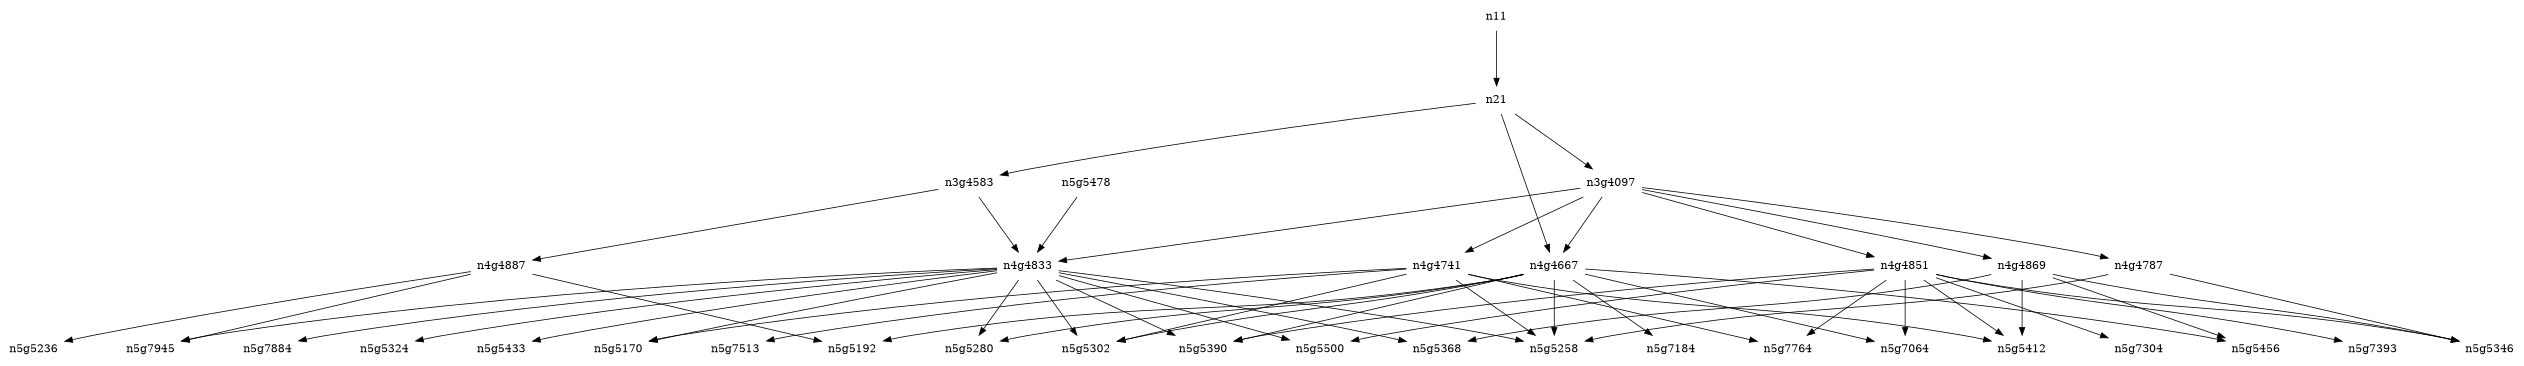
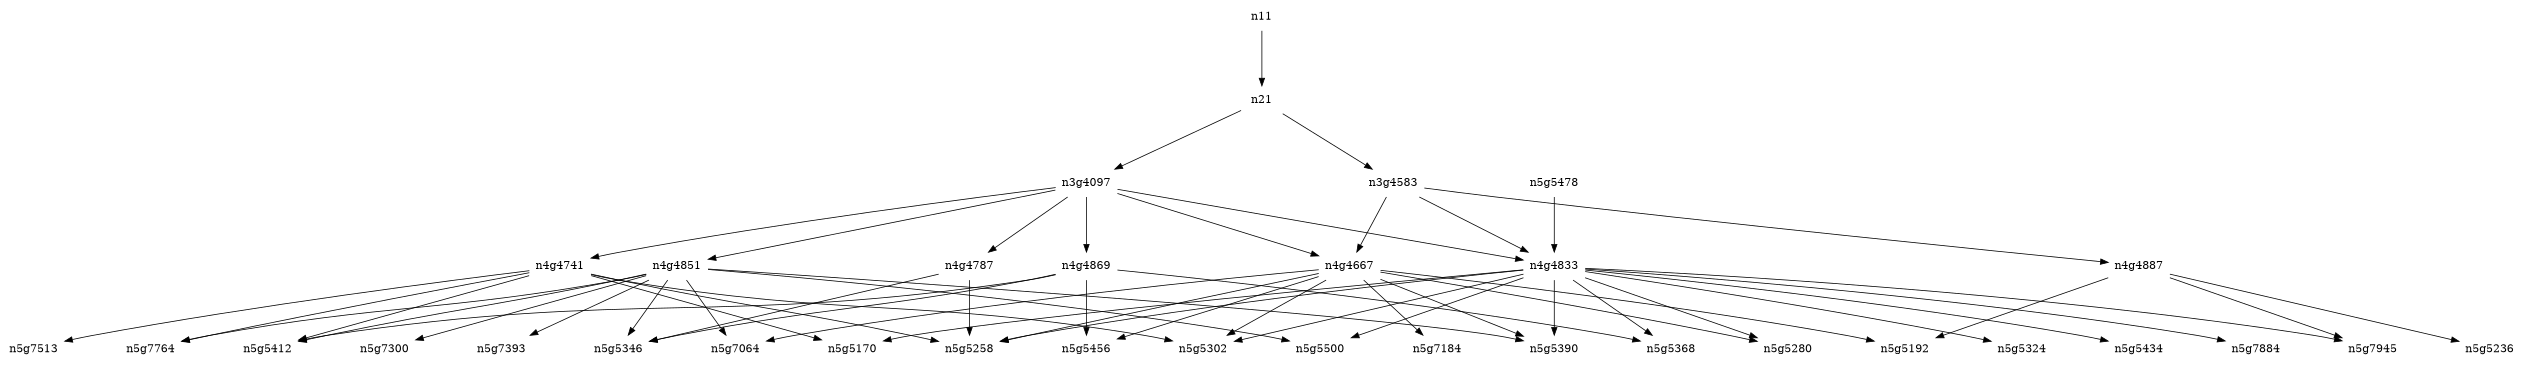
  strict digraph {
    nodesep=1
    ranksep=1
    node [shape=none]
    n11
    n21
    n3g4583
    n3g4597 [label=n3g4097]
    n4g4667
    n4g4833
    n4g4887
    n4g4741
    n4g4787
    n4g4851
    n4g4869
    n5g5192
    n5g5258
    n5g5280
    n5g5302
    n5g5390
    n5g5456
    n5g7064
    n5g7184
    n5g5170
    n5g5324
    n5g5368
-   n5g5434 [label=n5g5433]
+   n5g5434
    n5g5500
    n5g7884
    n5g7945
    n5g5236
    n5g5412
    n5g7513
    n5g7764
    n5g5346
-   n5g7304
+   n5g7304 [label=n5g7300]
    n5g7393
    n5g5478
    n11 -> n21
    n21 -> n3g4583
    n21 -> n3g4597
-   n21 -> n4g4667
+   n3g4583 -> n4g4667
    n3g4583 -> n4g4833
    n3g4583 -> n4g4887
    n3g4597 -> n4g4667
    n3g4597 -> n4g4833
    n3g4597 -> n4g4741
    n3g4597 -> n4g4787
    n3g4597 -> n4g4851
    n3g4597 -> n4g4869
    n4g4667 -> n5g5192
    n4g4667 -> n5g5258
    n4g4667 -> n5g5280
    n4g4667 -> n5g5302
    n4g4667 -> n5g5390
    n4g4667 -> n5g5456
    n4g4667 -> n5g7064
    n4g4667 -> n5g7184
    n4g4833 -> n5g5258
    n4g4833 -> n5g5280
    n4g4833 -> n5g5302
    n4g4833 -> n5g5390
    n4g4833 -> n5g5170
    n4g4833 -> n5g5324
    n4g4833 -> n5g5368
    n4g4833 -> n5g5434
    n4g4833 -> n5g5500
    n4g4833 -> n5g7884
    n4g4833 -> n5g7945
    n4g4887 -> n5g5192
    n4g4887 -> n5g7945
    n4g4887 -> n5g5236
    n4g4741 -> n5g5258
    n4g4741 -> n5g5302
    n4g4741 -> n5g5170
    n4g4741 -> n5g5412
    n4g4741 -> n5g7513
    n4g4741 -> n5g7764
    n4g4787 -> n5g5258
    n4g4787 -> n5g5346
    n4g4851 -> n5g5390
    n4g4851 -> n5g7064
    n4g4851 -> n5g5500
    n4g4851 -> n5g5412
    n4g4851 -> n5g7764
    n4g4851 -> n5g5346
    n4g4851 -> n5g7304
    n4g4851 -> n5g7393
    n4g4869 -> n5g5456
    n4g4869 -> n5g5368
    n4g4869 -> n5g5412
    n4g4869 -> n5g5346
    n5g5478 -> n4g4833
  }
